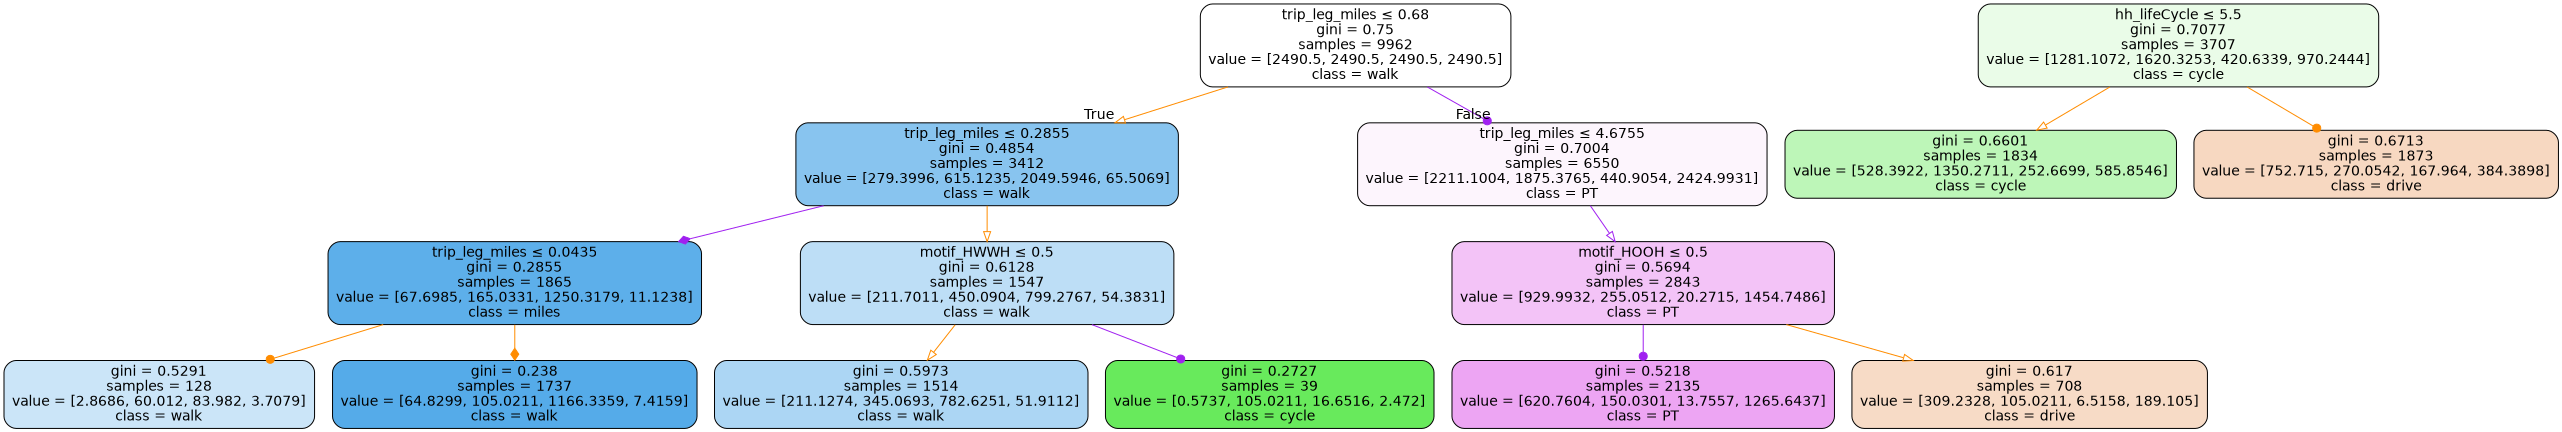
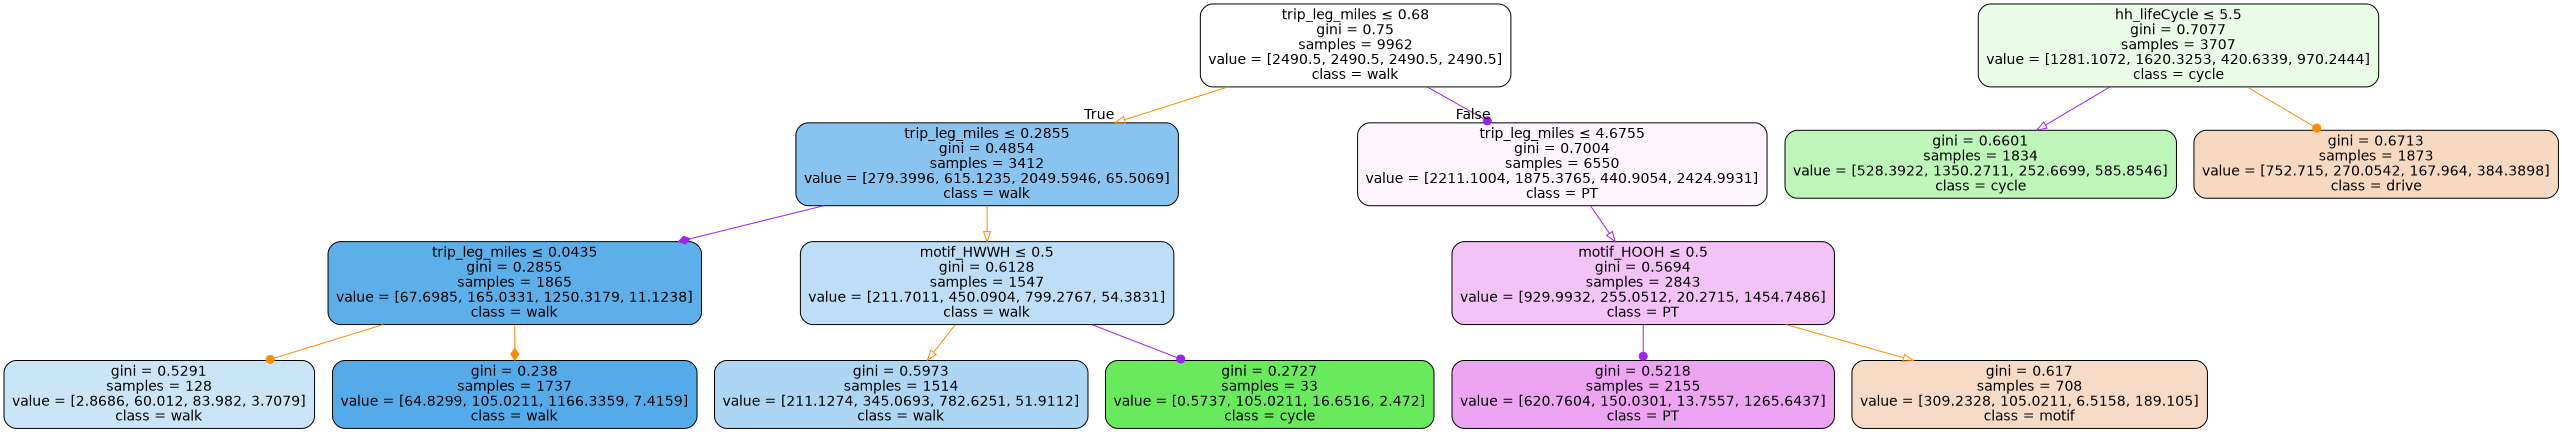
  digraph {
    node [color=black fontname=helvetica shape=box style="filled, rounded"]
    edge [arrowhead=onormal color=darkorange fontname=helvetica]
    n1 [fillcolor="#399de500" label=<trip_leg_miles &le; 0.68<br/>gini = 0.75<br/>samples = 9962<br/>value = [2490.5, 2490.5, 2490.5, 2490.5]<br/>class = walk>]
    n2 [fillcolor="#399de599" label=<trip_leg_miles &le; 0.2855<br/>gini = 0.4854<br/>samples = 3412<br/>value = [279.3996, 615.1235, 2049.5946, 65.5069]<br/>class = walk>]
    n3 [fillcolor="#d739e50c" label=<trip_leg_miles &le; 4.6755<br/>gini = 0.7004<br/>samples = 6550<br/>value = [2211.1004, 1875.3765, 440.9054, 2424.9931]<br/>class = PT>]
-   n4 [fillcolor="#399de5d0" label=<trip_leg_miles &le; 0.0435<br/>gini = 0.2855<br/>samples = 1865<br/>value = [67.6985, 165.0331, 1250.3179, 11.1238]<br/>class = miles>]
+   n4 [fillcolor="#399de5d0" label=<trip_leg_miles &le; 0.0435<br/>gini = 0.2855<br/>samples = 1865<br/>value = [67.6985, 165.0331, 1250.3179, 11.1238]<br/>class = walk>]
    n5 [fillcolor="#399de554" label=<motif_HWWH &le; 0.5<br/>gini = 0.6128<br/>samples = 1547<br/>value = [211.7011, 450.0904, 799.2767, 54.3831]<br/>class = walk>]
    n6 [fillcolor="#d739e54d" label=<motif_HOOH &le; 0.5<br/>gini = 0.5694<br/>samples = 2843<br/>value = [929.9932, 255.0512, 20.2715, 1454.7486]<br/>class = PT>]
    n7 [fillcolor="#399de543" label=<gini = 0.5291<br/>samples = 128<br/>value = [2.8686, 60.012, 83.982, 3.7079]<br/>class = walk>]
    n8 [fillcolor="#399de5db" label=<gini = 0.238<br/>samples = 1737<br/>value = [64.8299, 105.0211, 1166.3359, 7.4159]<br/>class = walk>]
    n9 [fillcolor="#399de56b" label=<gini = 0.5973<br/>samples = 1514<br/>value = [211.1274, 345.0693, 782.6251, 51.9112]<br/>class = walk>]
-   n10 [fillcolor="#47e539d1" label=<gini = 0.2727<br/>samples = 39<br/>value = [0.5737, 105.0211, 16.6516, 2.472]<br/>class = cycle>]
+   n10 [fillcolor="#47e539d1" label=<gini = 0.2727<br/>samples = 33<br/>value = [0.5737, 105.0211, 16.6516, 2.472]<br/>class = cycle>]
    n11 [fillcolor="#47e5391d" label=<hh_lifeCycle &le; 5.5<br/>gini = 0.7077<br/>samples = 3707<br/>value = [1281.1072, 1620.3253, 420.6339, 970.2444]<br/>class = cycle>]
    n12 [fillcolor="#47e5395b" label=<gini = 0.6601<br/>samples = 1834<br/>value = [528.3922, 1350.2711, 252.6699, 585.8546]<br/>class = cycle>]
    n13 [fillcolor="#e581394f" label=<gini = 0.6713<br/>samples = 1873<br/>value = [752.715, 270.0542, 167.964, 384.3898]<br/>class = drive>]
-   n14 [fillcolor="#d739e573" label=<gini = 0.5218<br/>samples = 2135<br/>value = [620.7604, 150.0301, 13.7557, 1265.6437]<br/>class = PT>]
-   n15 [fillcolor="#e5813949" label=<gini = 0.617<br/>samples = 708<br/>value = [309.2328, 105.0211, 6.5158, 189.105]<br/>class = drive>]
+   n14 [fillcolor="#d739e573" label=<gini = 0.5218<br/>samples = 2155<br/>value = [620.7604, 150.0301, 13.7557, 1265.6437]<br/>class = PT>]
+   n15 [fillcolor="#e5813949" label=<gini = 0.617<br/>samples = 708<br/>value = [309.2328, 105.0211, 6.5158, 189.105]<br/>class = motif>]
    n1 -> n2 [headlabel=True labelangle=45 labeldistance=2.5]
    n1 -> n3 [arrowhead=dot color=purple headlabel=False labelangle=-45 labeldistance=2.5]
    n2 -> n4 [arrowhead=diamond color=purple]
    n2 -> n5
    n3 -> n6 [color=purple]
    n4 -> n7 [arrowhead=dot]
    n4 -> n8 [arrowhead=diamond]
    n5 -> n9
    n5 -> n10 [arrowhead=dot color=purple]
    n6 -> n14 [arrowhead=dot color=purple]
    n6 -> n15
-   n11 -> n12
+   n11 -> n12 [color=purple]
    n11 -> n13 [arrowhead=dot]
  }
